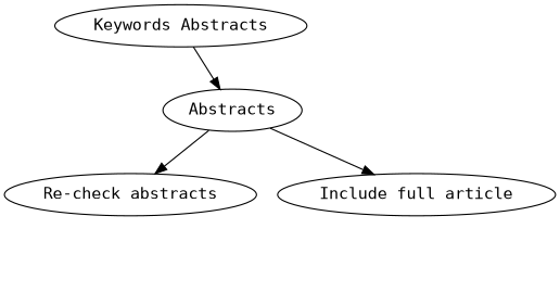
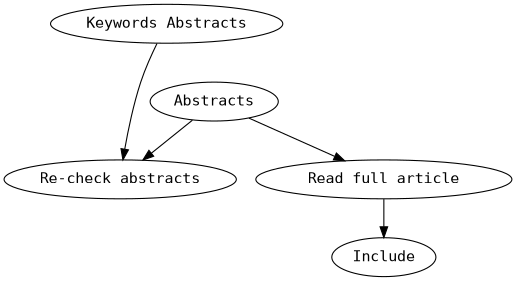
  digraph {
    fontname="DejaVu Sans Mono"
    node [fontname="DejaVu Sans Mono"]
    edge [fontname="DejaVu Sans Mono"]
    n1 [label="Keywords Abstracts"]
    Abstracts
    "Re-check abstracts"
-   "Read full article" [label="Include full article"]
-   n1 -> Abstracts
+   "Read full article"
+   Include
+   n1 -> "Re-check abstracts"
    Abstracts -> "Re-check abstracts"
    Abstracts -> "Read full article"
+   "Read full article" -> Include
  }
